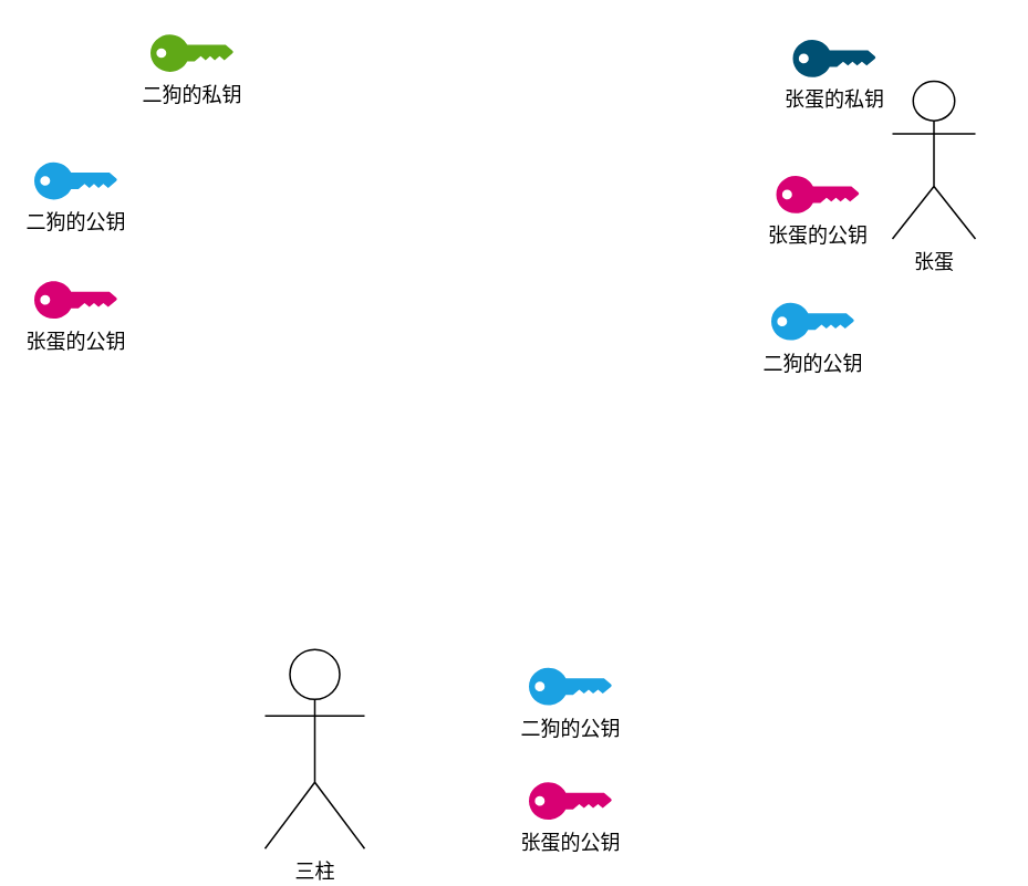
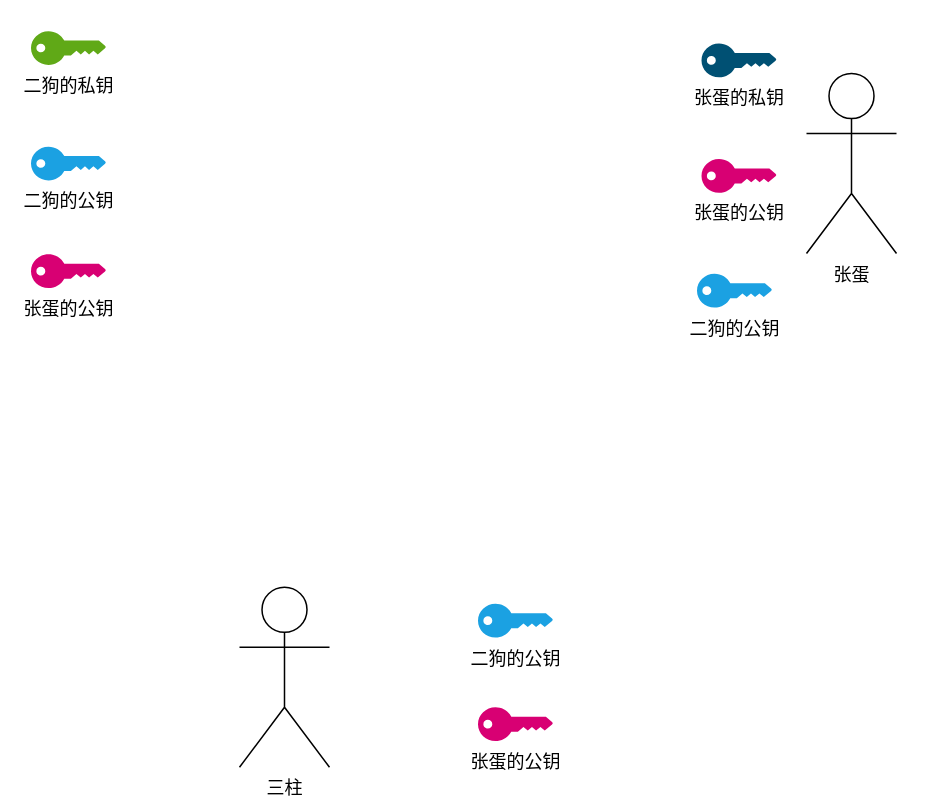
  <mxCell id="0" />
  <mxCell id="1" parent="0" />
- <mxCell id="2" value="张蛋" style="shape=umlActor;verticalLabelPosition=bottom;verticalAlign=top;html=1;outlineConnect=0;" parent="1" vertex="1"><mxGeometry x="537" y="48.5" width="50" height="95" as="geometry" /></mxCell>
- <mxCell id="3" value="二狗的私钥" style="points=[[0,0.5,0],[0.24,0,0],[0.5,0.28,0],[0.995,0.475,0],[0.5,0.72,0],[0.24,1,0]];verticalLabelPosition=bottom;html=1;verticalAlign=top;aspect=fixed;align=center;pointerEvents=1;shape=mxgraph.cisco19.key;fillColor=#60a917;strokeColor=#2D7600;" parent="1" vertex="1"><mxGeometry x="90" y="20.25" width="50" height="22.5" as="geometry" /></mxCell>
+ <mxCell id="2" value="张蛋" style="shape=umlActor;verticalLabelPosition=bottom;verticalAlign=top;html=1;outlineConnect=0;" parent="1" vertex="1"><mxGeometry x="537" y="48.5" width="60" height="120" as="geometry" /></mxCell>
+ <mxCell id="3" value="二狗的私钥" style="points=[[0,0.5,0],[0.24,0,0],[0.5,0.28,0],[0.995,0.475,0],[0.5,0.72,0],[0.24,1,0]];verticalLabelPosition=bottom;html=1;verticalAlign=top;aspect=fixed;align=center;pointerEvents=1;shape=mxgraph.cisco19.key;fillColor=#60a917;strokeColor=#2D7600;" parent="1" vertex="1"><mxGeometry x="20" y="20.25" width="50" height="22.5" as="geometry" /></mxCell>
  <mxCell id="4" value="二狗的公钥" style="points=[[0,0.5,0],[0.24,0,0],[0.5,0.28,0],[0.995,0.475,0],[0.5,0.72,0],[0.24,1,0]];verticalLabelPosition=bottom;html=1;verticalAlign=top;aspect=fixed;align=center;pointerEvents=1;shape=mxgraph.cisco19.key;fillColor=#1ba1e2;strokeColor=#006EAF;" parent="1" vertex="1"><mxGeometry x="20" y="97.25" width="50" height="22.5" as="geometry" /></mxCell>
- <mxCell id="5" value="张蛋的私钥" style="points=[[0,0.5,0],[0.24,0,0],[0.5,0.28,0],[0.995,0.475,0],[0.5,0.72,0],[0.24,1,0]];verticalLabelPosition=bottom;html=1;verticalAlign=top;aspect=fixed;align=center;pointerEvents=1;shape=mxgraph.cisco19.key;fillColor=#005073;strokeColor=none;" parent="1" vertex="1"><mxGeometry x="477" y="23.5" width="50" height="22.5" as="geometry" /></mxCell>
+ <mxCell id="5" value="张蛋的私钥" style="points=[[0,0.5,0],[0.24,0,0],[0.5,0.28,0],[0.995,0.475,0],[0.5,0.72,0],[0.24,1,0]];verticalLabelPosition=bottom;html=1;verticalAlign=top;aspect=fixed;align=center;pointerEvents=1;shape=mxgraph.cisco19.key;fillColor=#005073;strokeColor=none;" parent="1" vertex="1"><mxGeometry x="467" y="28.5" width="50" height="22.5" as="geometry" /></mxCell>
  <mxCell id="6" value="张蛋的公钥" style="points=[[0,0.5,0],[0.24,0,0],[0.5,0.28,0],[0.995,0.475,0],[0.5,0.72,0],[0.24,1,0]];verticalLabelPosition=bottom;html=1;verticalAlign=top;aspect=fixed;align=center;pointerEvents=1;shape=mxgraph.cisco19.key;fillColor=#d80073;strokeColor=#A50040;" parent="1" vertex="1"><mxGeometry x="467" y="105.5" width="50" height="22.5" as="geometry" /></mxCell>
  <mxCell id="7" value="张蛋的公钥" style="points=[[0,0.5,0],[0.24,0,0],[0.5,0.28,0],[0.995,0.475,0],[0.5,0.72,0],[0.24,1,0]];verticalLabelPosition=bottom;html=1;verticalAlign=top;aspect=fixed;align=center;pointerEvents=1;shape=mxgraph.cisco19.key;fillColor=#d80073;strokeColor=#A50040;" parent="1" vertex="1"><mxGeometry x="20" y="169" width="50" height="22.5" as="geometry" /></mxCell>
  <mxCell id="8" value="二狗的公钥" style="points=[[0,0.5,0],[0.24,0,0],[0.5,0.28,0],[0.995,0.475,0],[0.5,0.72,0],[0.24,1,0]];verticalLabelPosition=bottom;html=1;verticalAlign=top;aspect=fixed;align=center;pointerEvents=1;shape=mxgraph.cisco19.key;fillColor=#1ba1e2;strokeColor=#006EAF;" parent="1" vertex="1"><mxGeometry x="464" y="182" width="50" height="22.5" as="geometry" /></mxCell>
  <mxCell id="9" value="三柱" style="shape=umlActor;verticalLabelPosition=bottom;verticalAlign=top;html=1;outlineConnect=0;" vertex="1" parent="1"><mxGeometry x="159" y="391" width="60" height="120" as="geometry" /></mxCell>
  <mxCell id="10" value="二狗的公钥" style="points=[[0,0.5,0],[0.24,0,0],[0.5,0.28,0],[0.995,0.475,0],[0.5,0.72,0],[0.24,1,0]];verticalLabelPosition=bottom;html=1;verticalAlign=top;aspect=fixed;align=center;pointerEvents=1;shape=mxgraph.cisco19.key;fillColor=#1ba1e2;strokeColor=#006EAF;" vertex="1" parent="1"><mxGeometry x="318" y="402" width="50" height="22.5" as="geometry" /></mxCell>
  <mxCell id="11" value="张蛋的公钥" style="points=[[0,0.5,0],[0.24,0,0],[0.5,0.28,0],[0.995,0.475,0],[0.5,0.72,0],[0.24,1,0]];verticalLabelPosition=bottom;html=1;verticalAlign=top;aspect=fixed;align=center;pointerEvents=1;shape=mxgraph.cisco19.key;fillColor=#d80073;strokeColor=#A50040;" vertex="1" parent="1"><mxGeometry x="318" y="471" width="50" height="22.5" as="geometry" /></mxCell>
